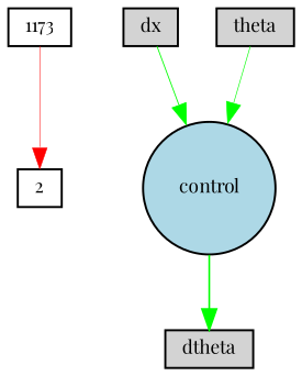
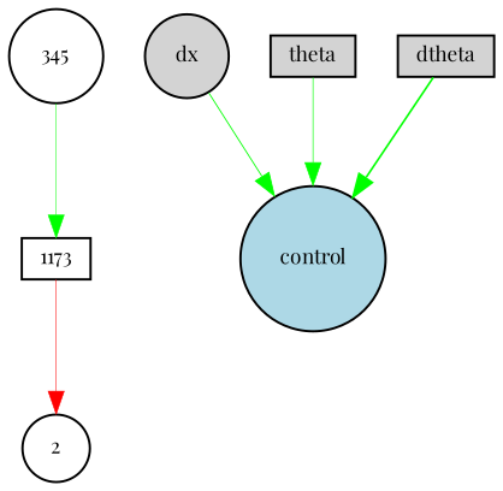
  digraph {
    fontname="Playfair Display"
    node [fontname="Playfair Display" fontsize=9 shape=box style=filled]
    edge [color=green fontname="Playfair Display" style=solid]
+   345 [height=0.2 shape=circle width=0.2 style=""]
    1173 [height=0.2 width=0.2 style=""]
-   dx [fillcolor=lightgray height=0.2 width=0.2]
+   dx [fillcolor=lightgray height=0.2 shape=circle width=0.2]
    control [fillcolor=lightblue height=0.2 shape=circle width=0.2]
    theta [fillcolor=lightgray height=0.2 width=0.2]
    dtheta [fillcolor=lightgray height=0.2 width=0.2]
-   2 [height=0.2 width=0.2 style=""]
+   2 [height=0.2 shape=circle width=0.2 style=""]
+   345 -> 1173 [penwidth=0.2547956969189376]
    1173 -> 2 [color=red penwidth=0.2721704025968524]
    dx -> control [penwidth=0.4324724300419206]
    theta -> control [penwidth=0.32010585611676523]
-   control -> dtheta [penwidth=0.8254666238642173]
+   dtheta -> control [penwidth=0.8254666238642173]
  }
